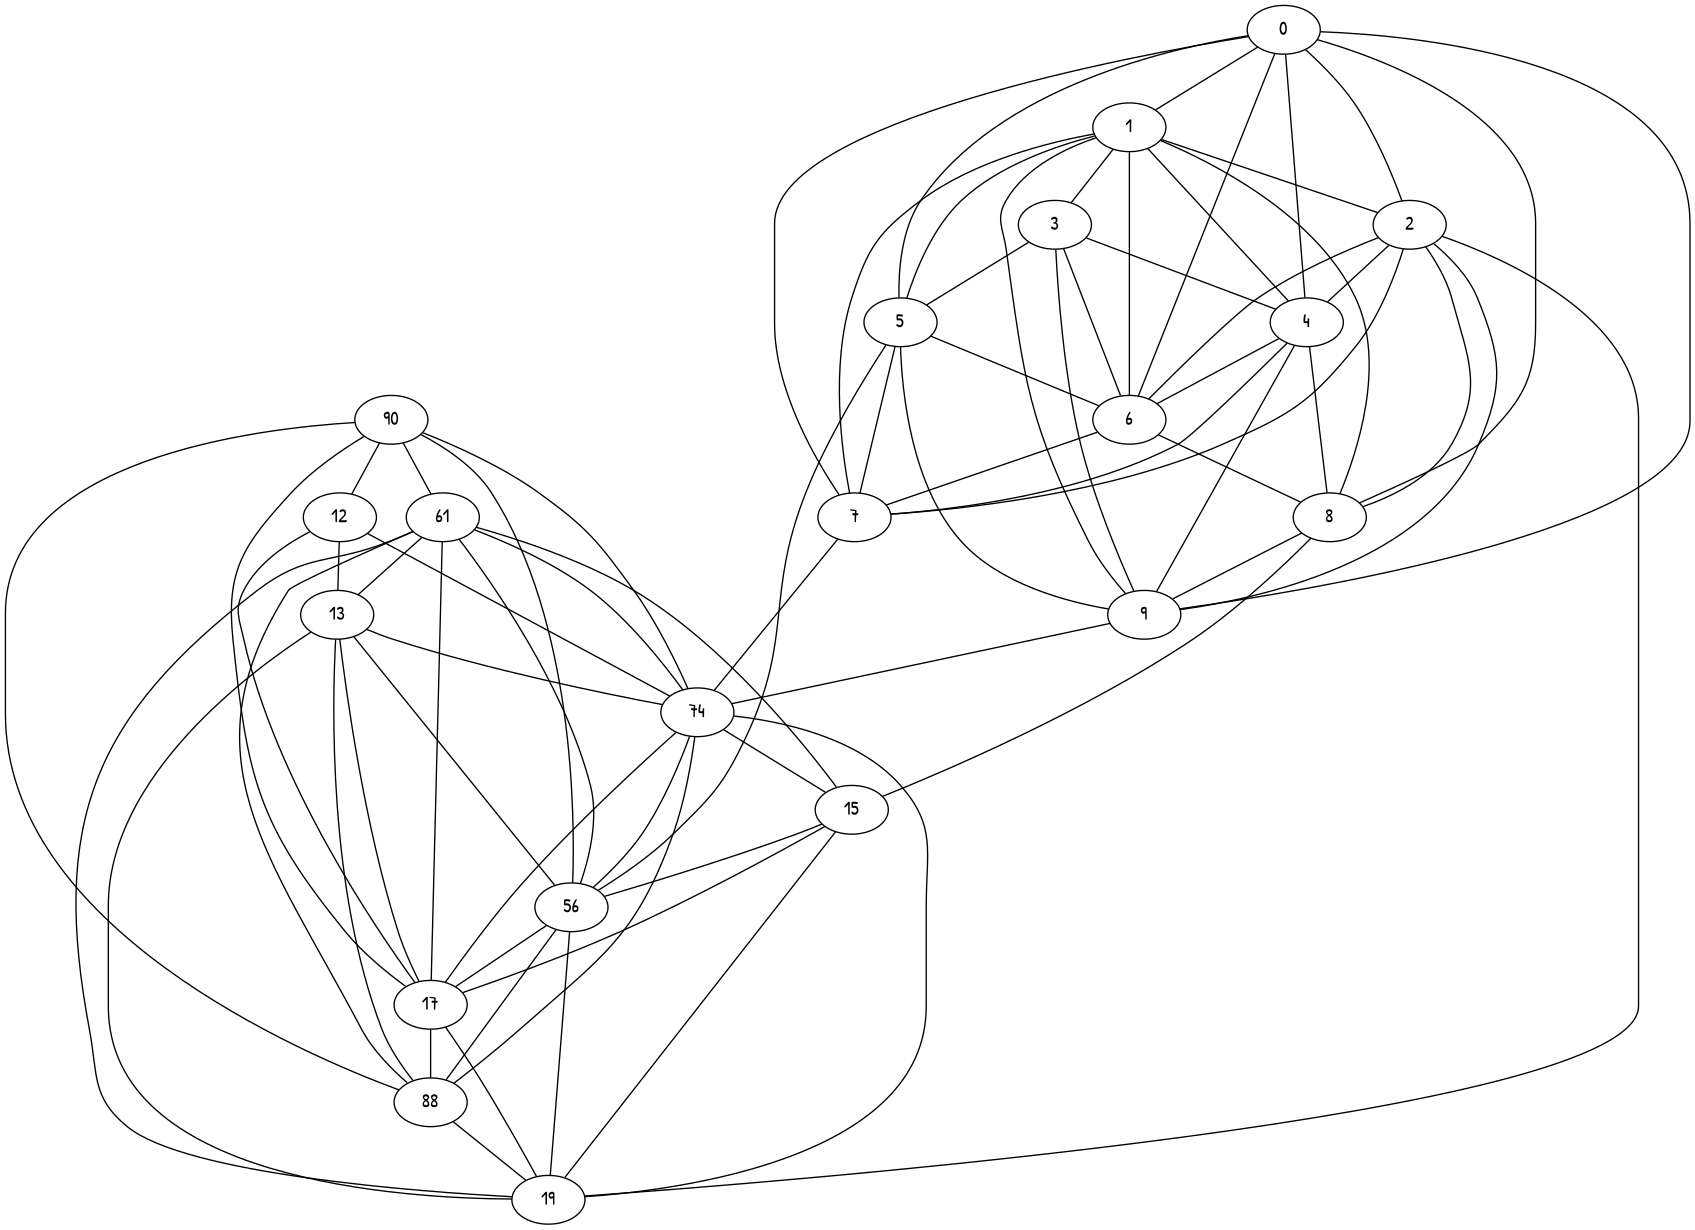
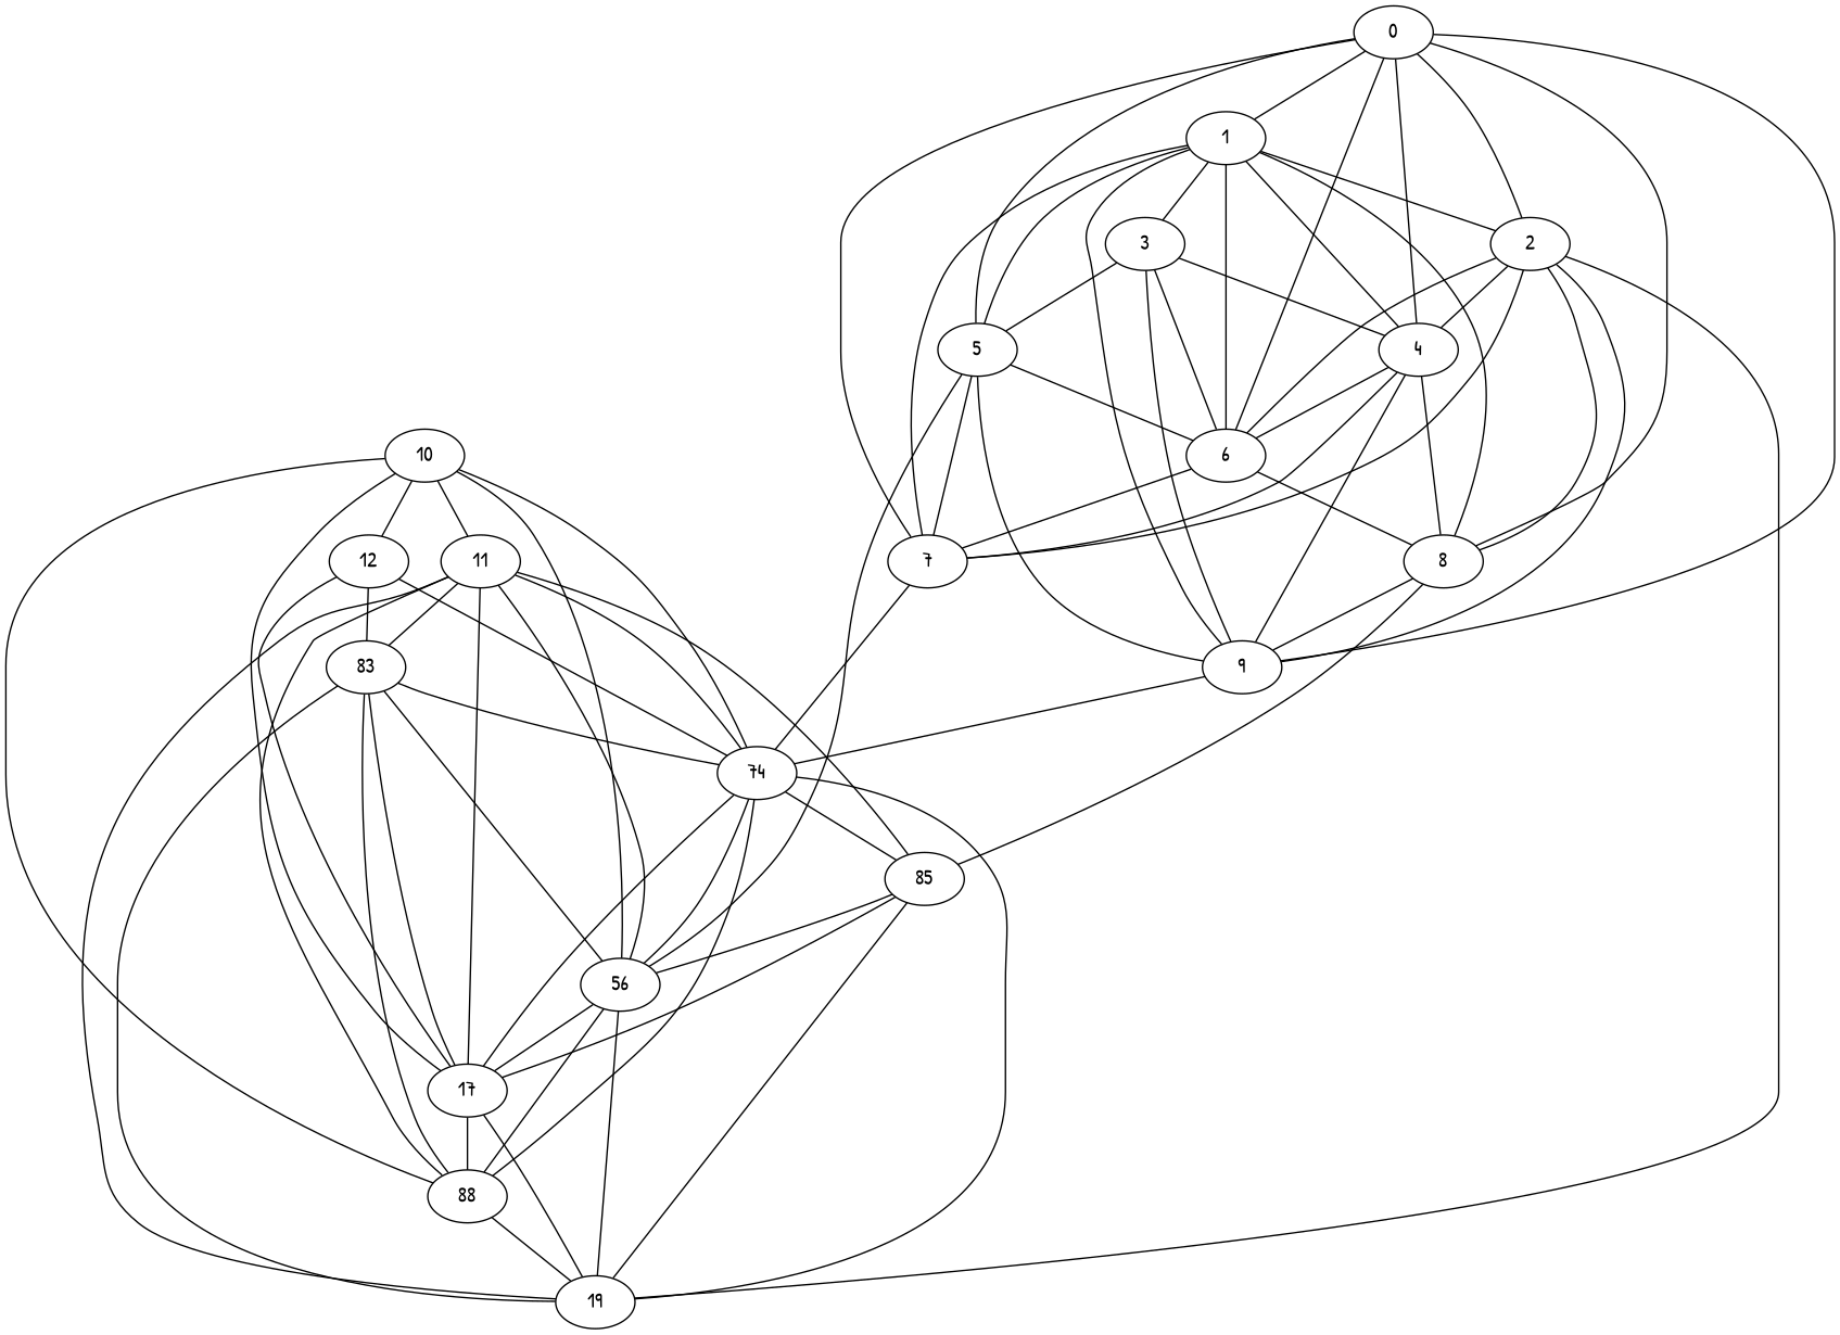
  graph {
    fontname="Patrick Hand"
    node [fontname="Patrick Hand"]
    edge [fontname="Patrick Hand"]
    8
    9
-   15
+   15 [label=85]
    n4 [label=74]
    19
    n6 [label=56]
    17
    n8 [label=88]
    0
    6
    1
    2
    5
    4
    7
    3
-   10 [label=90]
+   10
    12
-   11 [label=61]
-   13
+   11
+   13 [label=83]
    8 -- 9
    8 -- 15
    9 -- n4
    15 -- 19
    15 -- n6
    15 -- 17
    n4 -- 15
    n4 -- 19
    n4 -- n6
    n4 -- 17
    n4 -- n8
    n6 -- 19
    n6 -- 17
    n6 -- n8
    17 -- 19
    17 -- n8
    n8 -- 19
    0 -- 8
    0 -- 9
    0 -- 6
    0 -- 1
    0 -- 2
    0 -- 5
    0 -- 4
    0 -- 7
    6 -- 8
    6 -- 7
    1 -- 8
    1 -- 9
    1 -- 6
    1 -- 2
    1 -- 5
    1 -- 4
    1 -- 7
    1 -- 3
    2 -- 8
    2 -- 9
    2 -- 19
    2 -- 6
    2 -- 4
    2 -- 7
    5 -- 9
    5 -- n6
    5 -- 6
    5 -- 7
    4 -- 8
    4 -- 9
    4 -- 6
    4 -- 7
    7 -- n4
    3 -- 9
    3 -- 6
    3 -- 5
    3 -- 4
    10 -- n4
    10 -- n6
    10 -- 17
    10 -- n8
    10 -- 12
    10 -- 11
    12 -- n4
    12 -- 17
    12 -- 13
    11 -- 15
    11 -- n4
    11 -- 19
    11 -- n6
    11 -- 17
    11 -- n8
    11 -- 13
    13 -- n4
    13 -- 19
    13 -- n6
    13 -- 17
    13 -- n8
  }
